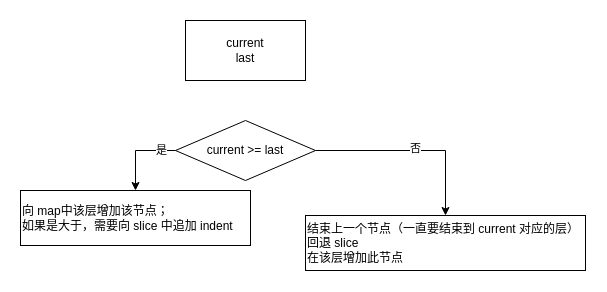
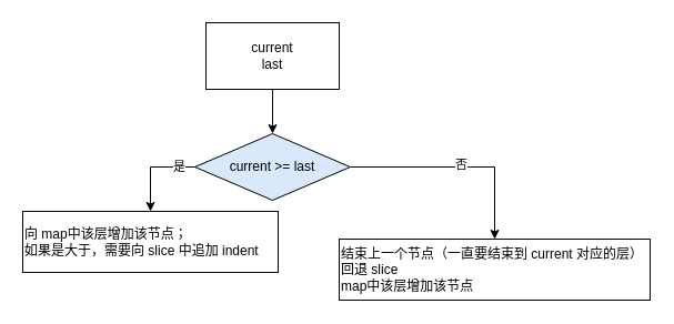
  <mxCell id="0" />
  <mxCell id="1" parent="0" />
+ <mxCell id="2" value="" style="edgeStyle=orthogonalEdgeStyle;rounded=0;orthogonalLoop=1;jettySize=auto;html=1;" edge="1" parent="1" source="3" target="8"><mxGeometry relative="1" as="geometry" /></mxCell>
  <mxCell id="3" value="current&lt;br&gt;last" style="rounded=0;whiteSpace=wrap;html=1;" vertex="1" parent="1"><mxGeometry x="185" y="20" width="120" height="60" as="geometry" /></mxCell>
  <mxCell id="4" value="" style="edgeStyle=orthogonalEdgeStyle;rounded=0;orthogonalLoop=1;jettySize=auto;html=1;exitX=1;exitY=0.5;exitDx=0;exitDy=0;" edge="1" parent="1" source="8" target="9"><mxGeometry relative="1" as="geometry" /></mxCell>
  <mxCell id="5" value="否" style="edgeLabel;html=1;align=center;verticalAlign=middle;resizable=0;points=[];" vertex="1" connectable="0" parent="4"><mxGeometry x="0.013" y="4" relative="1" as="geometry"><mxPoint y="1" as="offset" /></mxGeometry></mxCell>
  <mxCell id="6" value="" style="edgeStyle=orthogonalEdgeStyle;rounded=0;orthogonalLoop=1;jettySize=auto;html=1;exitX=0;exitY=0.5;exitDx=0;exitDy=0;" edge="1" parent="1" source="8" target="10"><mxGeometry relative="1" as="geometry" /></mxCell>
  <mxCell id="7" value="是" style="edgeLabel;html=1;align=center;verticalAlign=middle;resizable=0;points=[];" vertex="1" connectable="0" parent="6"><mxGeometry x="-0.633" y="-1" relative="1" as="geometry"><mxPoint as="offset" /></mxGeometry></mxCell>
- <mxCell id="8" value="current &amp;gt;= last" style="rhombus;whiteSpace=wrap;html=1;rounded=0;" vertex="1" parent="1"><mxGeometry x="175" y="120" width="140" height="60" as="geometry" /></mxCell>
- <mxCell id="9" value="结束上一个节点（一直要结束到 current 对应的层）&lt;br&gt;回退 slice&lt;br&gt;在该层增加此节点" style="whiteSpace=wrap;html=1;rounded=0;align=left;" vertex="1" parent="1"><mxGeometry x="305" y="215" width="280" height="55" as="geometry" /></mxCell>
+ <mxCell id="8" value="current &amp;gt;= last" style="rhombus;whiteSpace=wrap;html=1;rounded=0;fillColor=#dae8fc;" vertex="1" parent="1"><mxGeometry x="175" y="120" width="140" height="60" as="geometry" /></mxCell>
+ <mxCell id="9" value="结束上一个节点（一直要结束到 current 对应的层）&lt;br&gt;回退 slice&lt;br&gt;map中该层增加该节点" style="whiteSpace=wrap;html=1;rounded=0;align=left;" vertex="1" parent="1"><mxGeometry x="305" y="215" width="280" height="55" as="geometry" /></mxCell>
  <mxCell id="10" value="&lt;span style=&quot;&quot;&gt;向 map中该层增加该节点；&lt;/span&gt;&lt;br style=&quot;&quot;&gt;&lt;span style=&quot;&quot;&gt;如果是大于，需要向 slice 中追加 indent&lt;/span&gt;" style="whiteSpace=wrap;html=1;rounded=0;align=left;" vertex="1" parent="1"><mxGeometry x="20" y="190" width="230" height="55" as="geometry" /></mxCell>
